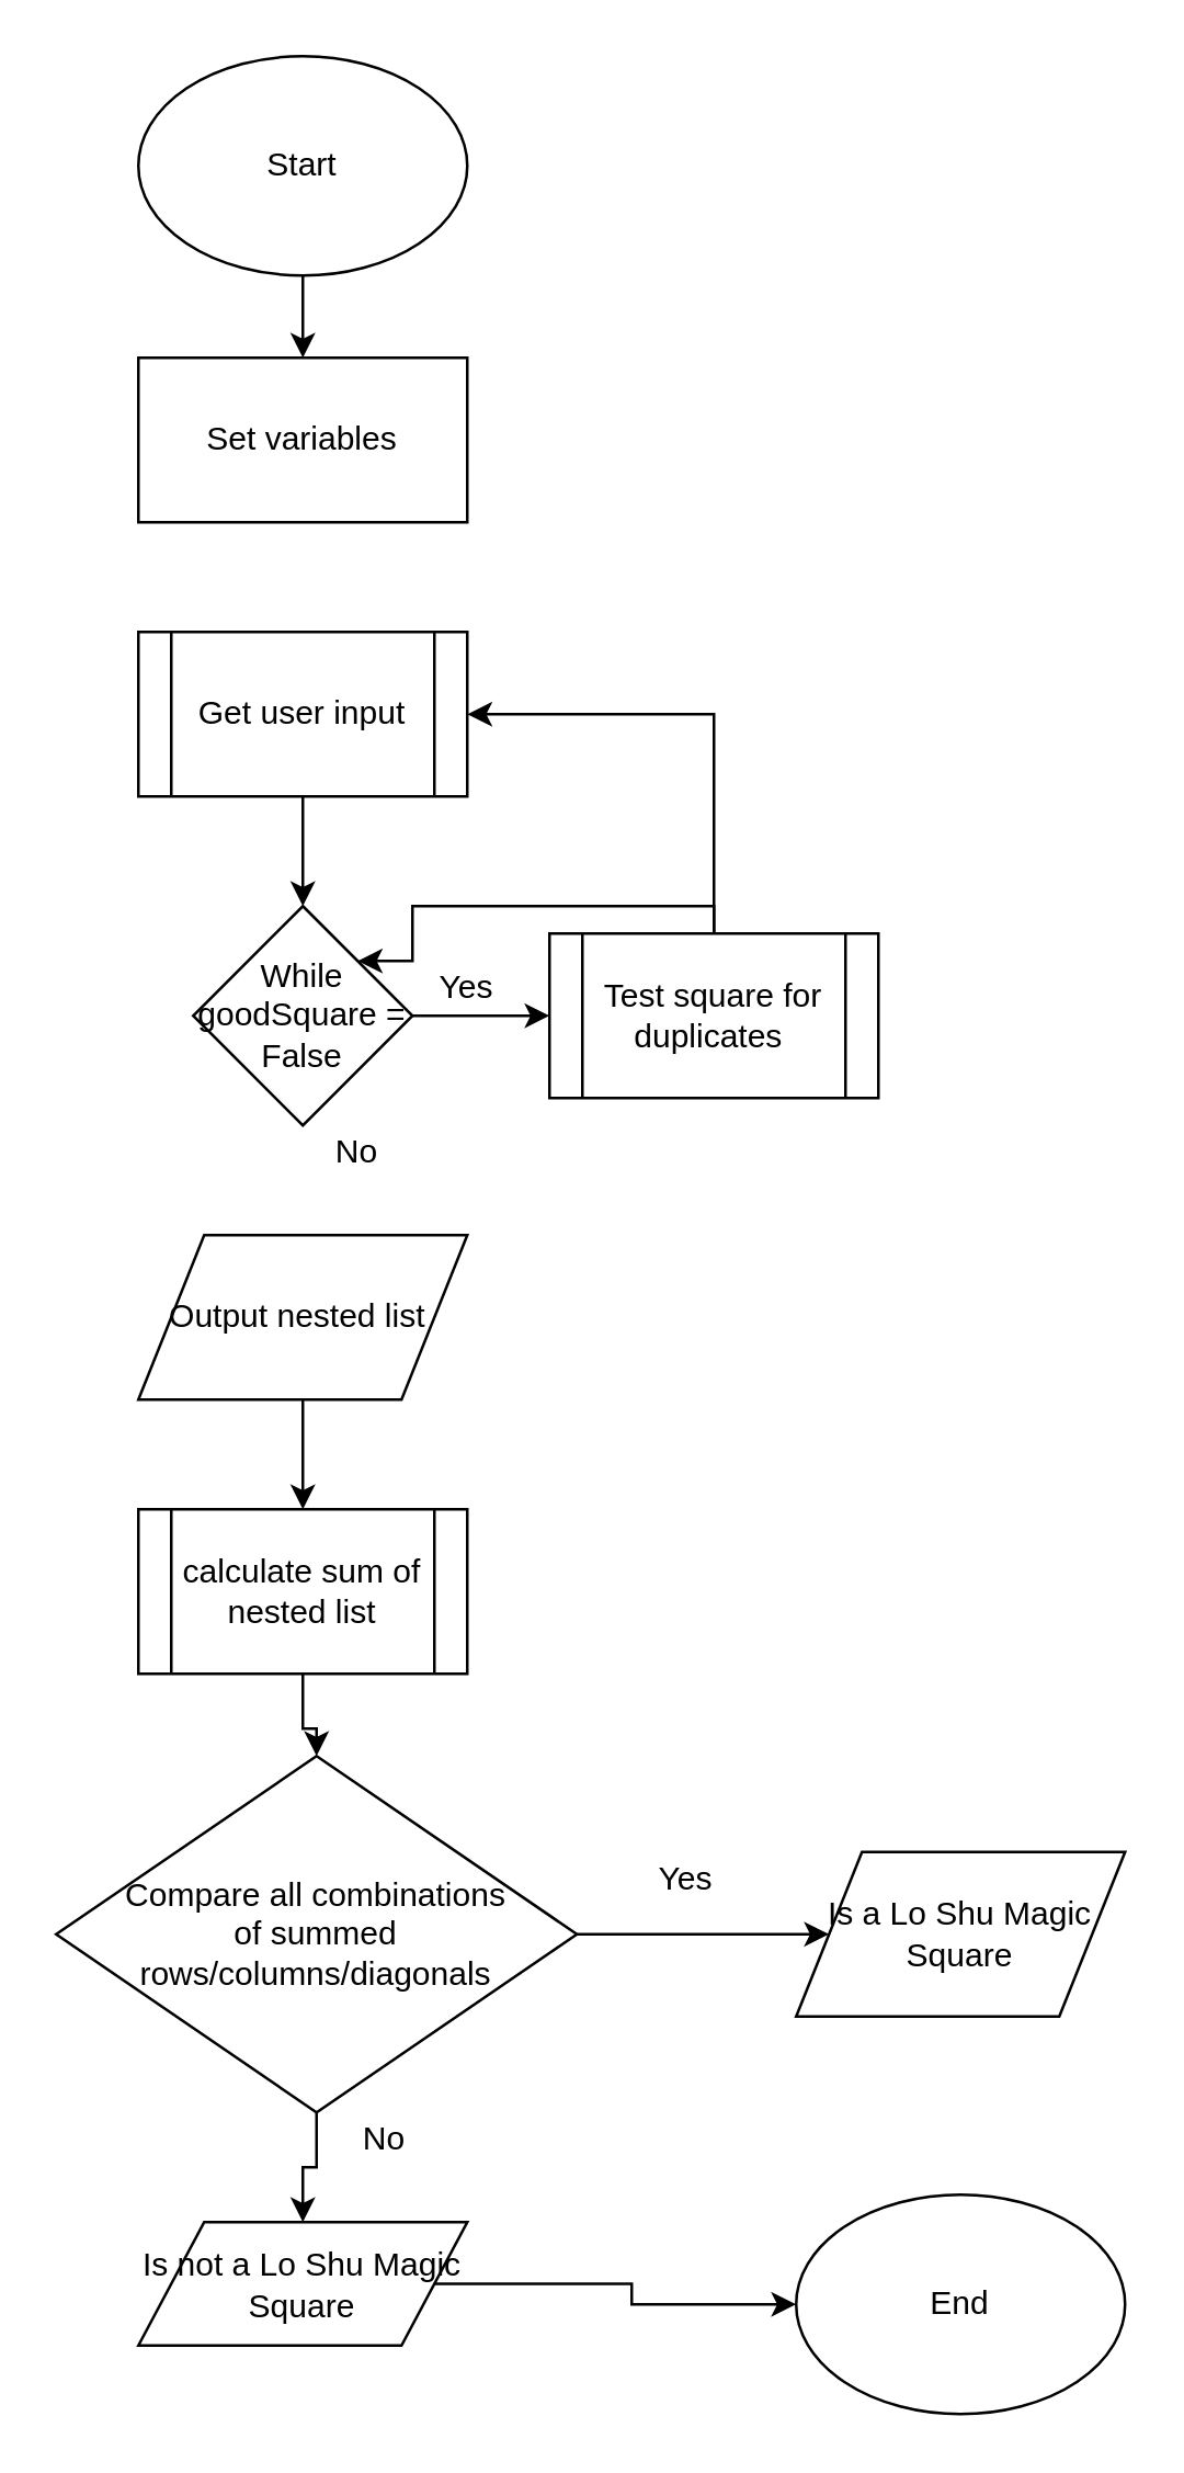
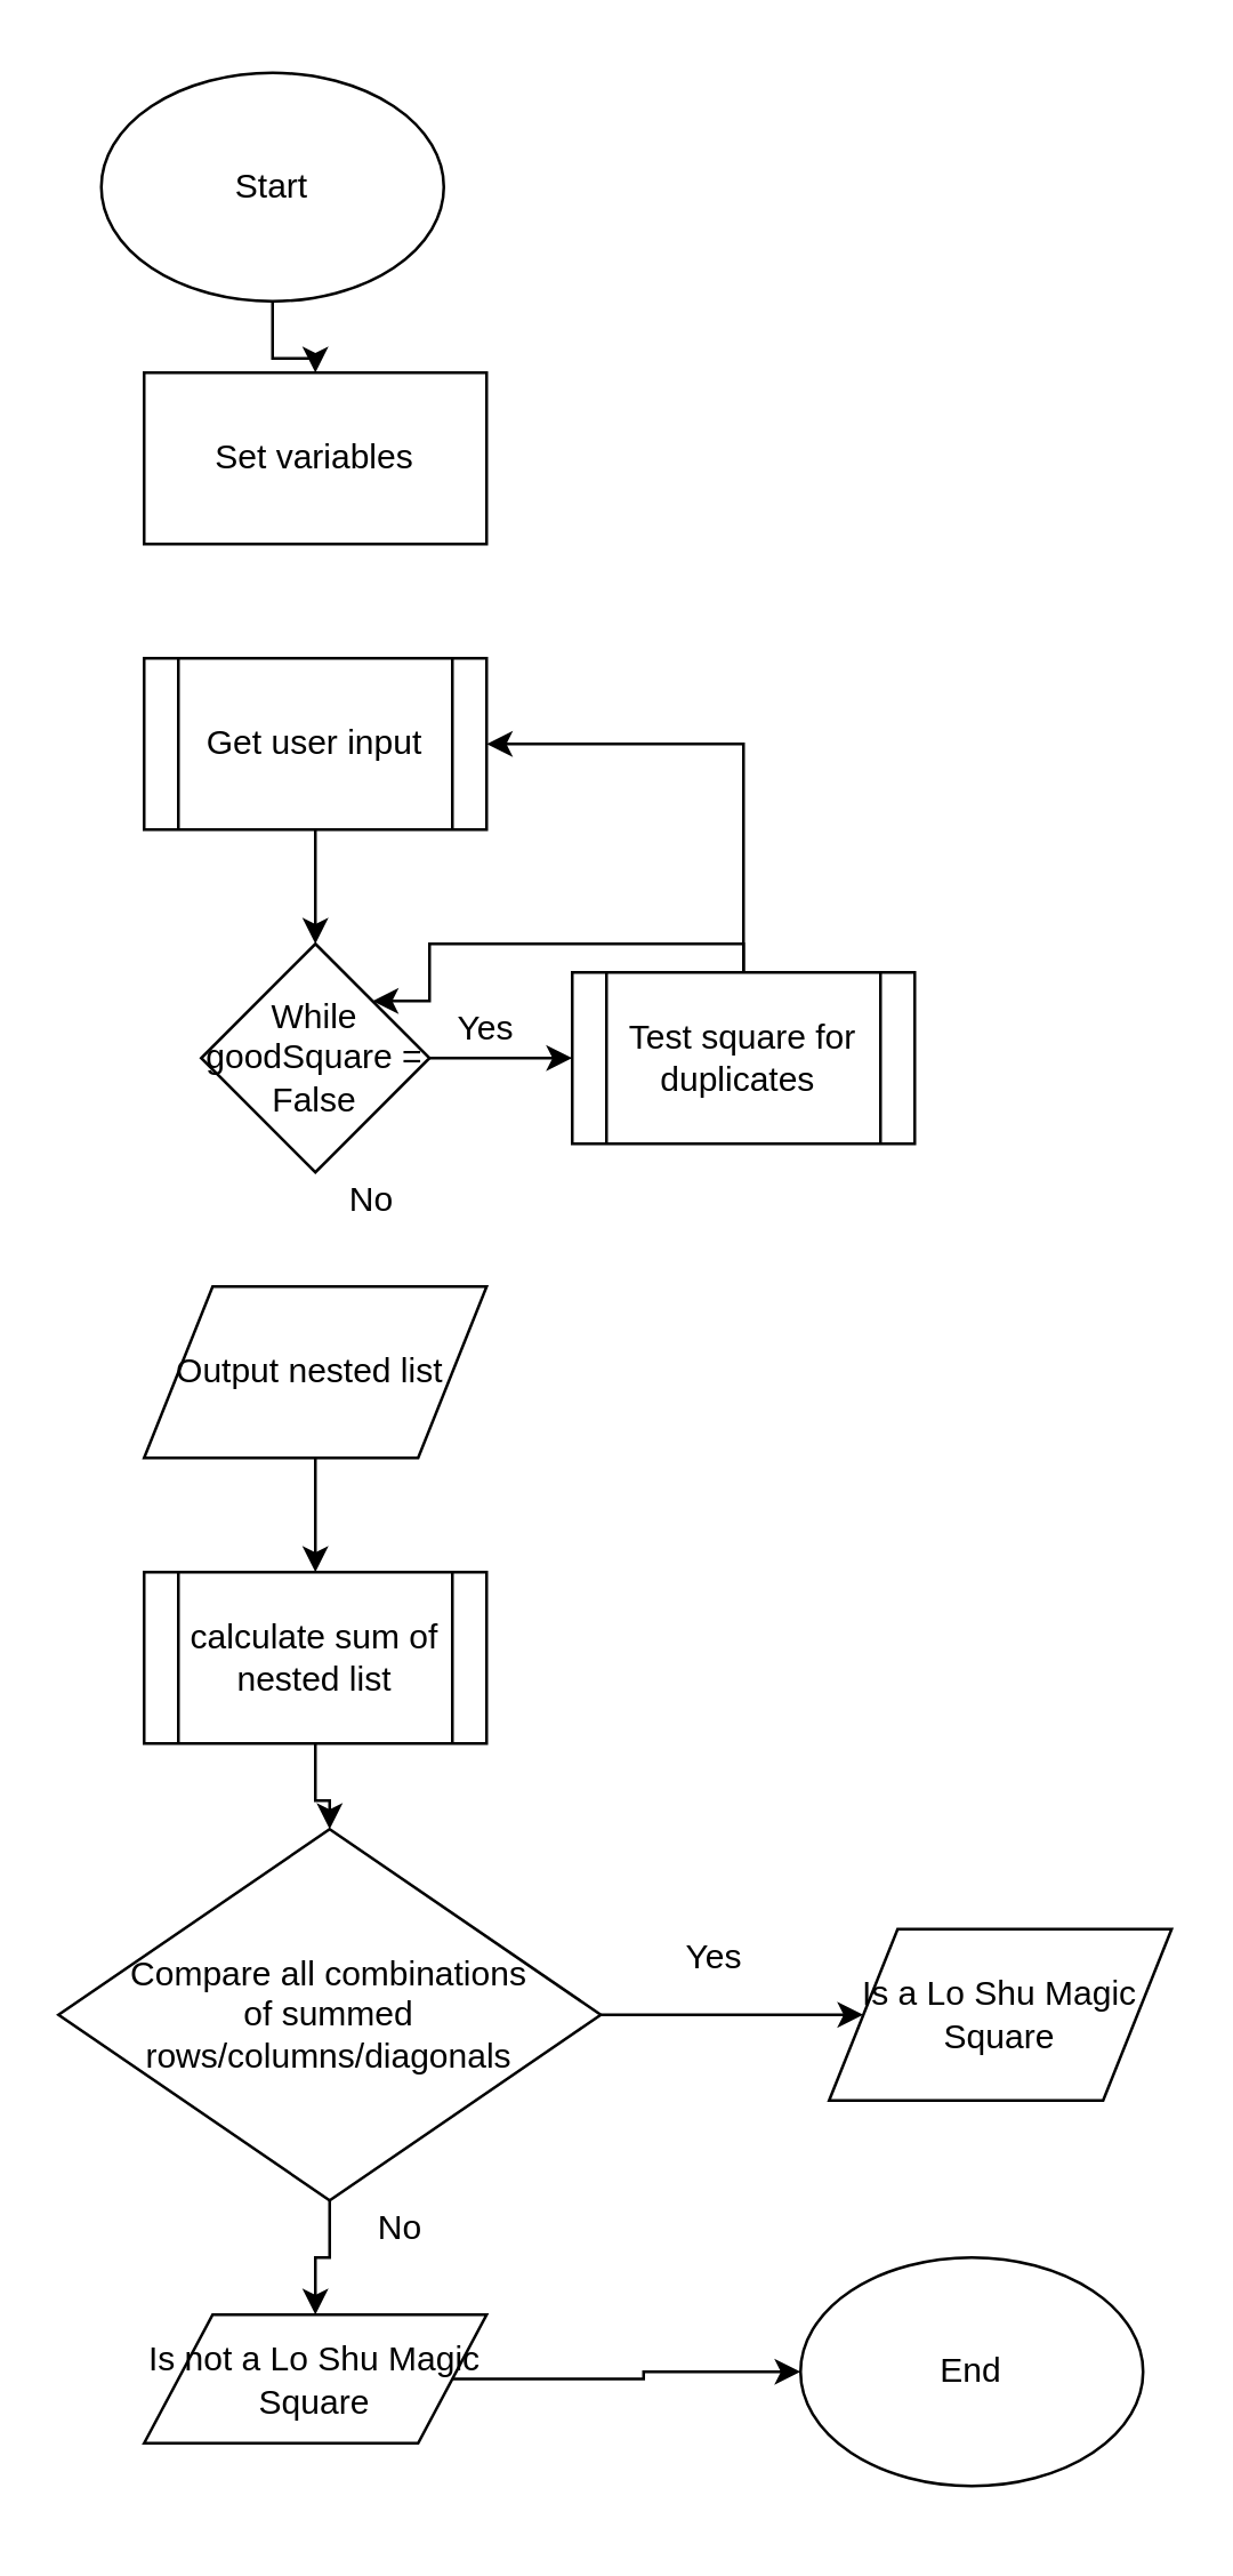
  <mxCell id="0" />
  <mxCell id="1" parent="0" />
  <mxCell id="2" style="edgeStyle=orthogonalEdgeStyle;rounded=0;orthogonalLoop=1;jettySize=auto;html=1;entryX=0.5;entryY=0;entryDx=0;entryDy=0;" edge="1" parent="1" source="3" target="4"><mxGeometry relative="1" as="geometry" /></mxCell>
- <mxCell id="3" value="Start" style="ellipse;whiteSpace=wrap;html=1;" vertex="1" parent="1"><mxGeometry x="50" y="20" width="120" height="80" as="geometry" /></mxCell>
+ <mxCell id="3" value="Start" style="ellipse;whiteSpace=wrap;html=1;" vertex="1" parent="1"><mxGeometry x="35" y="25" width="120" height="80" as="geometry" /></mxCell>
  <mxCell id="4" value="Set variables" style="rounded=0;whiteSpace=wrap;html=1;" vertex="1" parent="1"><mxGeometry x="50" y="130" width="120" height="60" as="geometry" /></mxCell>
  <mxCell id="5" style="edgeStyle=orthogonalEdgeStyle;rounded=0;orthogonalLoop=1;jettySize=auto;html=1;entryX=0.5;entryY=0;entryDx=0;entryDy=0;" edge="1" parent="1" source="6" target="8"><mxGeometry relative="1" as="geometry" /></mxCell>
  <mxCell id="6" value="Get user input" style="shape=process;whiteSpace=wrap;html=1;backgroundOutline=1;" vertex="1" parent="1"><mxGeometry x="50" y="230" width="120" height="60" as="geometry" /></mxCell>
  <mxCell id="7" style="edgeStyle=orthogonalEdgeStyle;rounded=0;orthogonalLoop=1;jettySize=auto;html=1;entryX=0;entryY=0.5;entryDx=0;entryDy=0;" edge="1" parent="1" source="8" target="11"><mxGeometry relative="1" as="geometry" /></mxCell>
  <mxCell id="8" value="While goodSquare = False" style="rhombus;whiteSpace=wrap;html=1;" vertex="1" parent="1"><mxGeometry x="70" y="330" width="80" height="80" as="geometry" /></mxCell>
  <mxCell id="9" style="edgeStyle=orthogonalEdgeStyle;rounded=0;orthogonalLoop=1;jettySize=auto;html=1;entryX=1;entryY=0.5;entryDx=0;entryDy=0;exitX=0.5;exitY=0;exitDx=0;exitDy=0;" edge="1" parent="1" source="11" target="6"><mxGeometry relative="1" as="geometry" /></mxCell>
  <mxCell id="10" style="edgeStyle=orthogonalEdgeStyle;rounded=0;orthogonalLoop=1;jettySize=auto;html=1;entryX=1;entryY=0;entryDx=0;entryDy=0;" edge="1" parent="1" source="11" target="8"><mxGeometry relative="1" as="geometry"><Array as="points"><mxPoint x="260" y="330" /><mxPoint x="150" y="330" /><mxPoint x="150" y="350" /></Array></mxGeometry></mxCell>
  <mxCell id="11" value="Test square for duplicates&amp;nbsp;" style="shape=process;whiteSpace=wrap;html=1;backgroundOutline=1;" vertex="1" parent="1"><mxGeometry x="200" y="340" width="120" height="60" as="geometry" /></mxCell>
  <mxCell id="12" style="edgeStyle=orthogonalEdgeStyle;rounded=0;orthogonalLoop=1;jettySize=auto;html=1;entryX=0.5;entryY=0;entryDx=0;entryDy=0;" edge="1" parent="1" source="13" target="15"><mxGeometry relative="1" as="geometry" /></mxCell>
  <mxCell id="13" value="Output nested list&amp;nbsp;" style="shape=parallelogram;perimeter=parallelogramPerimeter;whiteSpace=wrap;html=1;" vertex="1" parent="1"><mxGeometry x="50" y="450" width="120" height="60" as="geometry" /></mxCell>
  <mxCell id="14" style="edgeStyle=orthogonalEdgeStyle;rounded=0;orthogonalLoop=1;jettySize=auto;html=1;entryX=0.5;entryY=0;entryDx=0;entryDy=0;" edge="1" parent="1" source="15" target="18"><mxGeometry relative="1" as="geometry" /></mxCell>
  <mxCell id="15" value="calculate sum of nested list" style="shape=process;whiteSpace=wrap;html=1;backgroundOutline=1;" vertex="1" parent="1"><mxGeometry x="50" y="550" width="120" height="60" as="geometry" /></mxCell>
  <mxCell id="16" style="edgeStyle=orthogonalEdgeStyle;rounded=0;orthogonalLoop=1;jettySize=auto;html=1;entryX=0;entryY=0.5;entryDx=0;entryDy=0;" edge="1" parent="1" source="18" target="19"><mxGeometry relative="1" as="geometry" /></mxCell>
  <mxCell id="17" style="edgeStyle=orthogonalEdgeStyle;rounded=0;orthogonalLoop=1;jettySize=auto;html=1;entryX=0.5;entryY=0;entryDx=0;entryDy=0;" edge="1" parent="1" source="18" target="21"><mxGeometry relative="1" as="geometry" /></mxCell>
  <mxCell id="18" value="Compare all combinations &lt;br&gt;of summed rows/columns/diagonals" style="rhombus;whiteSpace=wrap;html=1;" vertex="1" parent="1"><mxGeometry x="20" y="640" width="190" height="130" as="geometry" /></mxCell>
  <mxCell id="19" value="Is a Lo Shu Magic Square" style="shape=parallelogram;perimeter=parallelogramPerimeter;whiteSpace=wrap;html=1;" vertex="1" parent="1"><mxGeometry x="290" y="675" width="120" height="60" as="geometry" /></mxCell>
  <mxCell id="20" style="edgeStyle=orthogonalEdgeStyle;rounded=0;orthogonalLoop=1;jettySize=auto;html=1;entryX=0;entryY=0.5;entryDx=0;entryDy=0;" edge="1" parent="1" source="21" target="22"><mxGeometry relative="1" as="geometry" /></mxCell>
  <mxCell id="21" value="Is not a Lo Shu Magic Square" style="shape=parallelogram;perimeter=parallelogramPerimeter;whiteSpace=wrap;html=1;" vertex="1" parent="1"><mxGeometry x="50" y="810" width="120" height="45" as="geometry" /></mxCell>
- <mxCell id="22" value="End" style="ellipse;whiteSpace=wrap;html=1;" vertex="1" parent="1"><mxGeometry x="290" y="800" width="120" height="80" as="geometry" /></mxCell>
+ <mxCell id="22" value="End" style="ellipse;whiteSpace=wrap;html=1;" vertex="1" parent="1"><mxGeometry x="280" y="790" width="120" height="80" as="geometry" /></mxCell>
  <mxCell id="23" value="Yes" style="text;html=1;strokeColor=none;fillColor=none;align=center;verticalAlign=middle;whiteSpace=wrap;rounded=0;" vertex="1" parent="1"><mxGeometry x="150" y="350" width="40" height="20" as="geometry" /></mxCell>
  <mxCell id="24" value="Yes" style="text;html=1;strokeColor=none;fillColor=none;align=center;verticalAlign=middle;whiteSpace=wrap;rounded=0;" vertex="1" parent="1"><mxGeometry x="230" y="675" width="40" height="20" as="geometry" /></mxCell>
  <mxCell id="25" value="No" style="text;html=1;strokeColor=none;fillColor=none;align=center;verticalAlign=middle;whiteSpace=wrap;rounded=0;" vertex="1" parent="1"><mxGeometry x="120" y="770" width="40" height="20" as="geometry" /></mxCell>
  <mxCell id="26" value="No" style="text;html=1;strokeColor=none;fillColor=none;align=center;verticalAlign=middle;whiteSpace=wrap;rounded=0;" vertex="1" parent="1"><mxGeometry x="110" y="410" width="40" height="20" as="geometry" /></mxCell>
